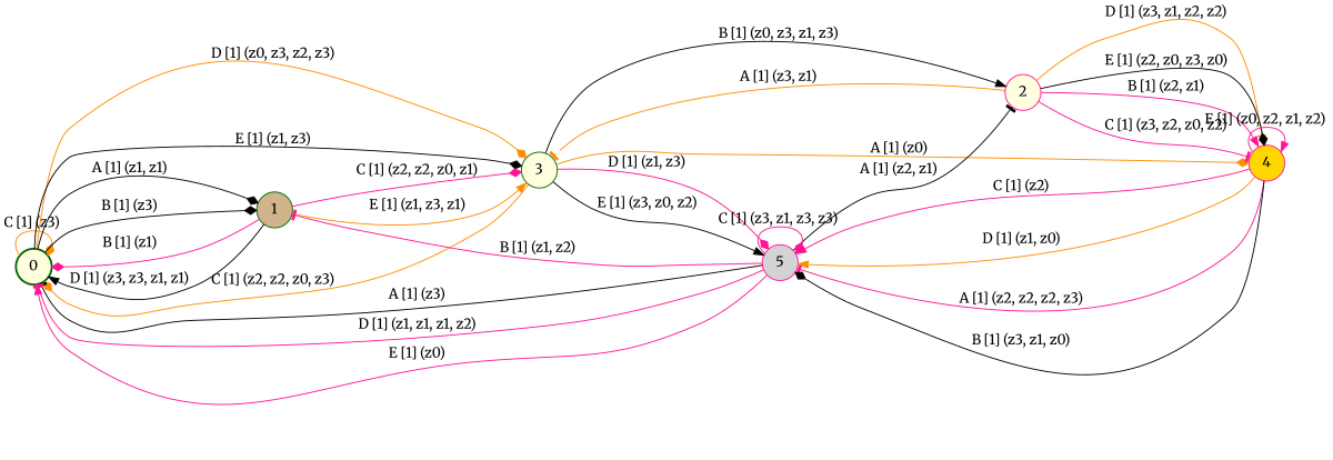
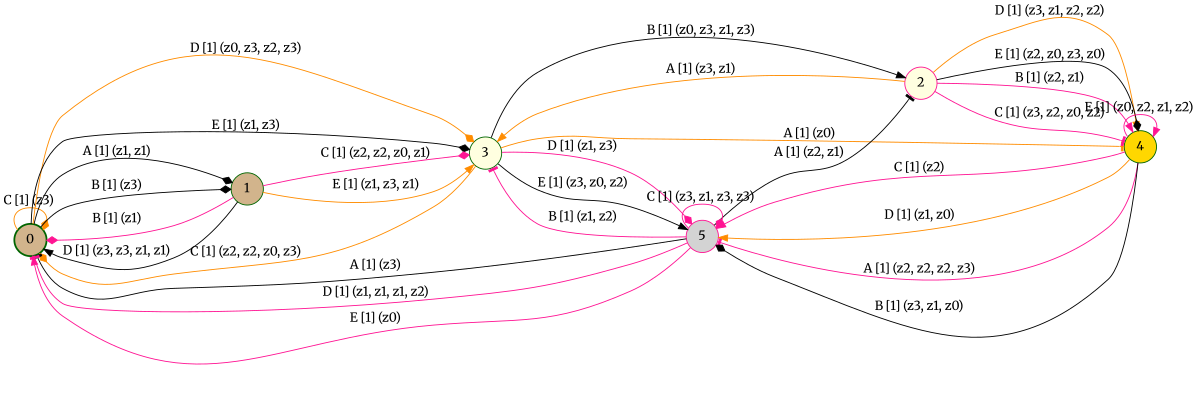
  digraph {
    fontname=Merriweather
    rankdir=LR
    node [color=darkgreen fillcolor=tan fontname=Merriweather shape=circle style=filled]
    edge [arrowhead=diamond color=deeppink fontname=Merriweather]
-   0 [fillcolor=lightyellow style="bold,filled"]
+   0 [style="bold,filled"]
    1
    3 [fillcolor=lightyellow]
    2 [color=deeppink fillcolor=lightyellow]
-   4 [color=deeppink fillcolor=gold]
+   4 [fillcolor=gold]
    5 [color=deeppink fillcolor=lightgrey]
    0 -> 0 [color=darkorange label="C [1] (z3) "]
    0 -> 1 [color=black label="A [1] (z1, z1) "]
    0 -> 1 [color=black label="B [1] (z3) "]
    0 -> 3 [color=darkorange label="D [1] (z0, z3, z2, z3) "]
    0 -> 3 [color=black label="E [1] (z1, z3) "]
    1 -> 0 [label="B [1] (z1) "]
    1 -> 0 [arrowhead=normal color=black label="D [1] (z3, z3, z1, z1) "]
    1 -> 3 [label="C [1] (z2, z2, z0, z1) "]
    1 -> 3 [arrowhead=normal color=darkorange label="E [1] (z1, z3, z1) "]
    3 -> 0 [color=darkorange label="C [1] (z2, z2, z0, z3) "]
    3 -> 2 [arrowhead=normal color=black label="B [1] (z0, z3, z1, z3) "]
-   3 -> 4 [color=darkorange label="A [1] (z0) "]
+   3 -> 4 [arrowhead=tee color=darkorange label="A [1] (z0) "]
    3 -> 5 [label="D [1] (z1, z3) "]
    3 -> 5 [arrowhead=normal color=black label="E [1] (z3, z0, z2) "]
-   2 -> 3 [arrowhead=tee color=darkorange label="A [1] (z3, z1) "]
+   2 -> 3 [arrowhead=normal color=darkorange label="A [1] (z3, z1) "]
    2 -> 4 [arrowhead=normal label="B [1] (z2, z1) "]
    2 -> 4 [arrowhead=tee label="C [1] (z3, z2, z0, z2) "]
    2 -> 4 [arrowhead=normal color=darkorange label="D [1] (z3, z1, z2, z2) "]
    2 -> 4 [color=black label="E [1] (z2, z0, z3, z0) "]
    4 -> 4 [arrowhead=normal label="E [1] (z0, z2, z1, z2) "]
    4 -> 5 [arrowhead=tee label="A [1] (z2, z2, z2, z3) "]
    4 -> 5 [color=black label="B [1] (z3, z1, z0) "]
    4 -> 5 [arrowhead=normal label="C [1] (z2) "]
    4 -> 5 [arrowhead=normal color=darkorange label="D [1] (z1, z0) "]
    5 -> 0 [arrowhead=tee color=black label="A [1] (z3) "]
    5 -> 0 [arrowhead=tee label="D [1] (z1, z1, z1, z2) "]
    5 -> 0 [arrowhead=normal label="E [1] (z0) "]
-   5 -> 1 [arrowhead=tee label="B [1] (z1, z2) "]
+   5 -> 3 [arrowhead=tee label="B [1] (z1, z2) "]
    5 -> 2 [arrowhead=tee color=black label="A [1] (z2, z1) "]
    5 -> 5 [label="C [1] (z3, z1, z3, z3) "]
  }
